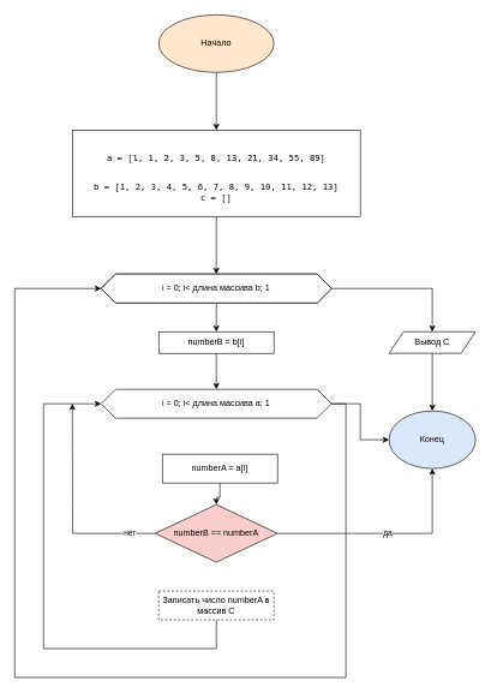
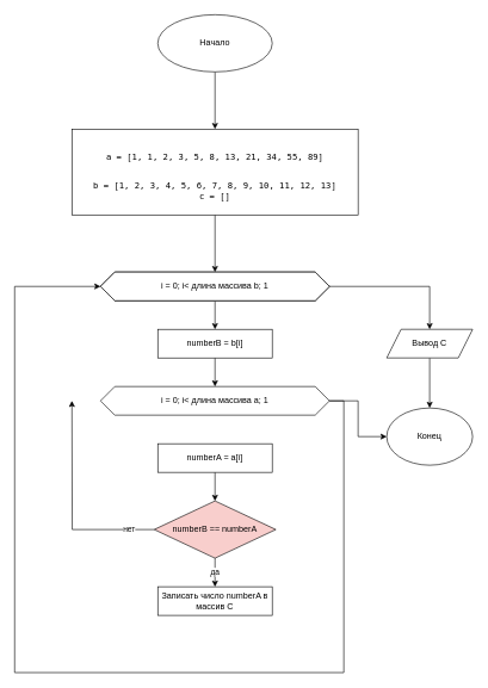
  <mxCell id="0" />
  <mxCell id="1" parent="0" />
  <mxCell id="2" value="" style="edgeStyle=orthogonalEdgeStyle;rounded=0;orthogonalLoop=1;jettySize=auto;html=1;" edge="1" parent="1" source="3" target="5"><mxGeometry relative="1" as="geometry" /></mxCell>
- <mxCell id="3" value="Начало" style="ellipse;whiteSpace=wrap;html=1;fillColor=#ffe6cc;" vertex="1" parent="1"><mxGeometry x="220" y="20" width="160" height="80" as="geometry" /></mxCell>
+ <mxCell id="3" value="Начало" style="ellipse;whiteSpace=wrap;html=1;" vertex="1" parent="1"><mxGeometry x="220" y="20" width="160" height="80" as="geometry" /></mxCell>
  <mxCell id="4" value="" style="edgeStyle=orthogonalEdgeStyle;rounded=0;orthogonalLoop=1;jettySize=auto;html=1;" edge="1" parent="1" source="5" target="7"><mxGeometry relative="1" as="geometry" /></mxCell>
  <mxCell id="5" value="&lt;p&gt;&lt;code&gt;a = [1, 1, 2, 3, 5, 8, 13, 21, 34, 55, 89]&lt;/code&gt;&lt;/p&gt;&lt;br&gt;&lt;div&gt;&lt;code&gt;b = [1, 2, 3, 4, 5, 6, 7, 8, 9, 10, 11, 12, 13]&lt;br&gt;&lt;/code&gt;&lt;/div&gt;&lt;div&gt;&lt;code&gt;с = []&lt;/code&gt;&lt;br&gt;&lt;code&gt;&lt;/code&gt;&lt;/div&gt;" style="whiteSpace=wrap;html=1;" vertex="1" parent="1"><mxGeometry x="100" y="180" width="400" height="120" as="geometry" /></mxCell>
  <mxCell id="6" value="" style="edgeStyle=orthogonalEdgeStyle;rounded=0;orthogonalLoop=1;jettySize=auto;html=1;" edge="1" parent="1" source="7" target="9"><mxGeometry relative="1" as="geometry" /></mxCell>
  <mxCell id="7" value="i = 0; i&amp;lt; длина массива b; 1" style="shape=hexagon;perimeter=hexagonPerimeter2;whiteSpace=wrap;html=1;fixedSize=1;" vertex="1" parent="1"><mxGeometry x="140" y="380" width="320" height="40" as="geometry" /></mxCell>
  <mxCell id="8" value="" style="edgeStyle=orthogonalEdgeStyle;rounded=0;orthogonalLoop=1;jettySize=auto;html=1;" edge="1" parent="1" source="9" target="15"><mxGeometry relative="1" as="geometry" /></mxCell>
- <mxCell id="9" value="numberB = b[i]" style="whiteSpace=wrap;html=1;" vertex="1" parent="1"><mxGeometry x="220" y="460" width="160" height="30" as="geometry" /></mxCell>
+ <mxCell id="9" value="numberB = b[i]" style="whiteSpace=wrap;html=1;" vertex="1" parent="1"><mxGeometry x="220" y="460" width="160" height="40" as="geometry" /></mxCell>
  <mxCell id="10" value="i = 0; i&amp;lt; длина массива b; 1" style="shape=hexagon;perimeter=hexagonPerimeter2;whiteSpace=wrap;html=1;fixedSize=1;" vertex="1" parent="1"><mxGeometry x="140" y="380" width="320" height="40" as="geometry" /></mxCell>
  <mxCell id="11" style="edgeStyle=orthogonalEdgeStyle;rounded=0;orthogonalLoop=1;jettySize=auto;html=1;exitX=1;exitY=0.5;exitDx=0;exitDy=0;entryX=0.5;entryY=0;entryDx=0;entryDy=0;" edge="1" parent="1" source="12" target="24"><mxGeometry relative="1" as="geometry" /></mxCell>
  <mxCell id="12" value="i = 0; i&amp;lt; длина массива b; 1" style="shape=hexagon;perimeter=hexagonPerimeter2;whiteSpace=wrap;html=1;fixedSize=1;" vertex="1" parent="1"><mxGeometry x="140" y="380" width="320" height="40" as="geometry" /></mxCell>
  <mxCell id="13" value="" style="edgeStyle=orthogonalEdgeStyle;rounded=0;orthogonalLoop=1;jettySize=auto;html=1;" edge="1" parent="1" source="15" target="25"><mxGeometry relative="1" as="geometry" /></mxCell>
  <mxCell id="14" style="edgeStyle=orthogonalEdgeStyle;rounded=0;orthogonalLoop=1;jettySize=auto;html=1;exitX=1;exitY=0.5;exitDx=0;exitDy=0;entryX=0;entryY=0.5;entryDx=0;entryDy=0;" edge="1" parent="1" source="15" target="12"><mxGeometry relative="1" as="geometry"><Array as="points"><mxPoint x="480" y="560" /><mxPoint x="480" y="940" /><mxPoint x="20" y="940" /><mxPoint x="20" y="400" /></Array></mxGeometry></mxCell>
  <mxCell id="15" value="i = 0; i&amp;lt; длина массива a; 1" style="shape=hexagon;perimeter=hexagonPerimeter2;whiteSpace=wrap;html=1;fixedSize=1;" vertex="1" parent="1"><mxGeometry x="140" y="540" width="320" height="40" as="geometry" /></mxCell>
  <mxCell id="16" value="" style="edgeStyle=orthogonalEdgeStyle;rounded=0;orthogonalLoop=1;jettySize=auto;html=1;" edge="1" parent="1" source="17" target="20"><mxGeometry relative="1" as="geometry" /></mxCell>
- <mxCell id="17" value="numberA = a[i]" style="whiteSpace=wrap;html=1;" vertex="1" parent="1"><mxGeometry x="225" y="630" width="160" height="40" as="geometry" /></mxCell>
- <mxCell id="18" value="да" style="edgeStyle=orthogonalEdgeStyle;rounded=0;orthogonalLoop=1;jettySize=auto;html=1;" edge="1" parent="1" source="20" target="25"><mxGeometry relative="1" as="geometry" /></mxCell>
+ <mxCell id="17" value="numberA = a[i]" style="whiteSpace=wrap;html=1;" vertex="1" parent="1"><mxGeometry x="220" y="620" width="160" height="40" as="geometry" /></mxCell>
+ <mxCell id="18" value="да" style="edgeStyle=orthogonalEdgeStyle;rounded=0;orthogonalLoop=1;jettySize=auto;html=1;" edge="1" parent="1" source="20" target="22"><mxGeometry relative="1" as="geometry" /></mxCell>
  <mxCell id="19" value="нет" style="edgeStyle=orthogonalEdgeStyle;rounded=0;orthogonalLoop=1;jettySize=auto;html=1;exitX=0;exitY=0.5;exitDx=0;exitDy=0;" edge="1" parent="1" source="20"><mxGeometry x="-0.763" relative="1" as="geometry"><mxPoint x="100" y="560" as="targetPoint" /><mxPoint as="offset" /></mxGeometry></mxCell>
  <mxCell id="20" value="numberB == numberA" style="rhombus;whiteSpace=wrap;html=1;fillColor=#f8cecc;" vertex="1" parent="1"><mxGeometry x="215" y="700" width="170" height="80" as="geometry" /></mxCell>
- <mxCell id="21" style="edgeStyle=orthogonalEdgeStyle;rounded=0;orthogonalLoop=1;jettySize=auto;html=1;exitX=0.5;exitY=1;exitDx=0;exitDy=0;entryX=0;entryY=0.5;entryDx=0;entryDy=0;" edge="1" parent="1" source="22" target="15"><mxGeometry relative="1" as="geometry"><Array as="points"><mxPoint x="300" y="900" /><mxPoint y="900" x="60" /><mxPoint y="560" x="60" /></Array></mxGeometry></mxCell>
- <mxCell id="22" value="Записать число numberA в массив С" style="whiteSpace=wrap;html=1;dashed=1;" vertex="1" parent="1"><mxGeometry x="220" y="820" width="160" height="40" as="geometry" /></mxCell>
+ <mxCell id="22" value="Записать число numberA в массив С" style="whiteSpace=wrap;html=1;" vertex="1" parent="1"><mxGeometry x="220" y="820" width="160" height="40" as="geometry" /></mxCell>
  <mxCell id="23" value="" style="edgeStyle=orthogonalEdgeStyle;rounded=0;orthogonalLoop=1;jettySize=auto;html=1;" edge="1" parent="1" source="24" target="25"><mxGeometry relative="1" as="geometry" /></mxCell>
- <mxCell id="24" value="Вывод С" style="shape=parallelogram;perimeter=parallelogramPerimeter;whiteSpace=wrap;html=1;fixedSize=1;" vertex="1" parent="1"><mxGeometry x="540" y="460" width="120" height="30" as="geometry" /></mxCell>
- <mxCell id="25" value="Конец" style="ellipse;whiteSpace=wrap;html=1;fillColor=#dae8fc;" vertex="1" parent="1"><mxGeometry x="540" y="570" width="120" height="80" as="geometry" /></mxCell>
+ <mxCell id="24" value="Вывод С" style="shape=parallelogram;perimeter=parallelogramPerimeter;whiteSpace=wrap;html=1;fixedSize=1;" vertex="1" parent="1"><mxGeometry x="540" y="460" width="120" height="40" as="geometry" /></mxCell>
+ <mxCell id="25" value="Конец" style="ellipse;whiteSpace=wrap;html=1;" vertex="1" parent="1"><mxGeometry x="540" y="570" width="120" height="80" as="geometry" /></mxCell>
